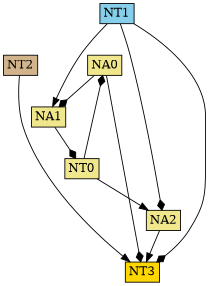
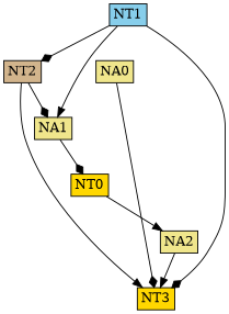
  digraph {
    rankdir=TB
    node [fillcolor=khaki margin=0.05 shape=rectangle style="argument,filled"]
    edge [arrowhead=diamond lblstyle="xshift=-6" style=support]
    NA0 [height=0 texlbl="\begin{tabular}{c}-3 \\5 \\-4 \\\hline -2\end{tabular}" width=0]
    NT3 [fillcolor=gold height=0 texlbl=-2 width=0]
    NA1 [height=0 texlbl="\begin{tabular}{c}-4 \\-5 \\\hline 3\end{tabular}" width=0]
-   NT0 [height=0 texlbl=3 width=0]
+   NT0 [fillcolor=gold height=0 texlbl=3 width=0]
    NA2 [height=0 texlbl="\begin{tabular}{c}-5 \\-3 \\1 \\\hline -2\end{tabular}" width=0]
    NT1 [fillcolor=skyblue height=0 texlbl=5 width=0]
    NT2 [fillcolor=tan height=0 texlbl=-4 width=0]
    NA0 -> NT3
    NA1 -> NT0
-   NT0 -> NA0 [style=attack]
    NT0 -> NA2 [arrowhead=normal style=attack]
    NA2 -> NT3 [arrowhead=normal]
    NT1 -> NT3
    NT1 -> NA1 [arrowhead=normal style=attack]
-   NT1 -> NA2 [style=attack]
+   NT1 -> NT2 [style=attack]
    NT2 -> NT3 [arrowhead=normal]
-   NA0 -> NA1
+   NT2 -> NA1
  }
